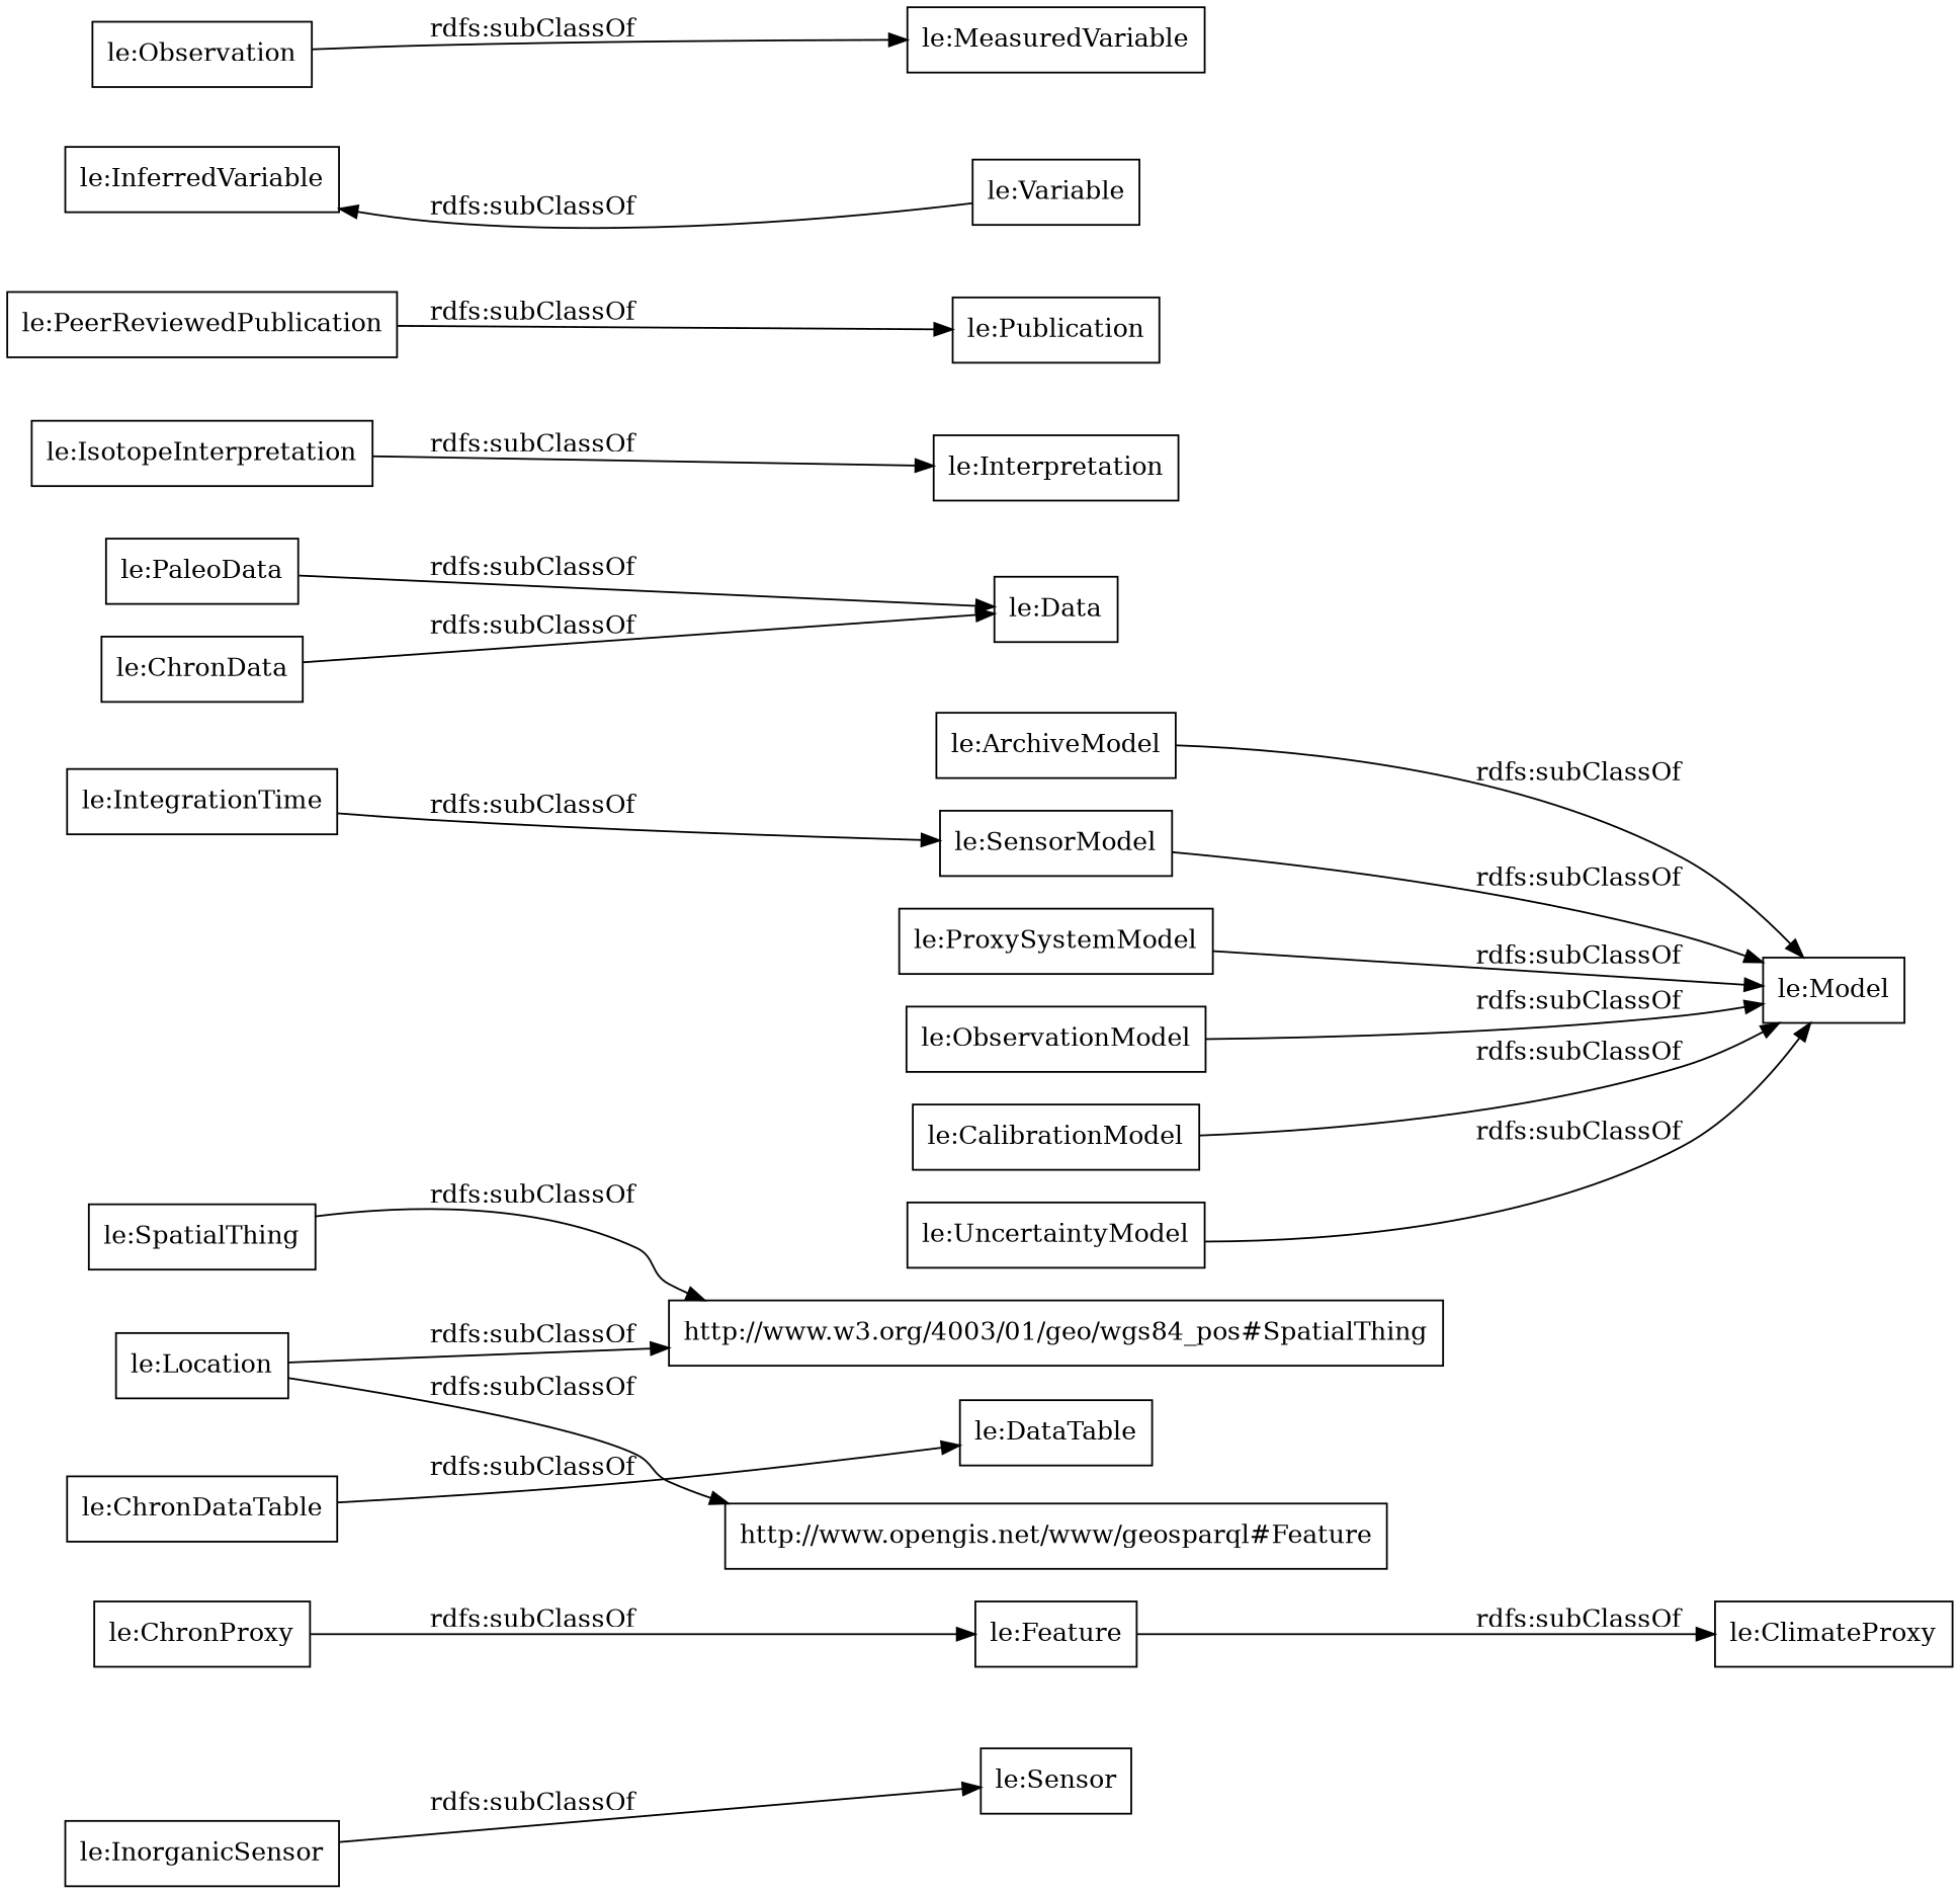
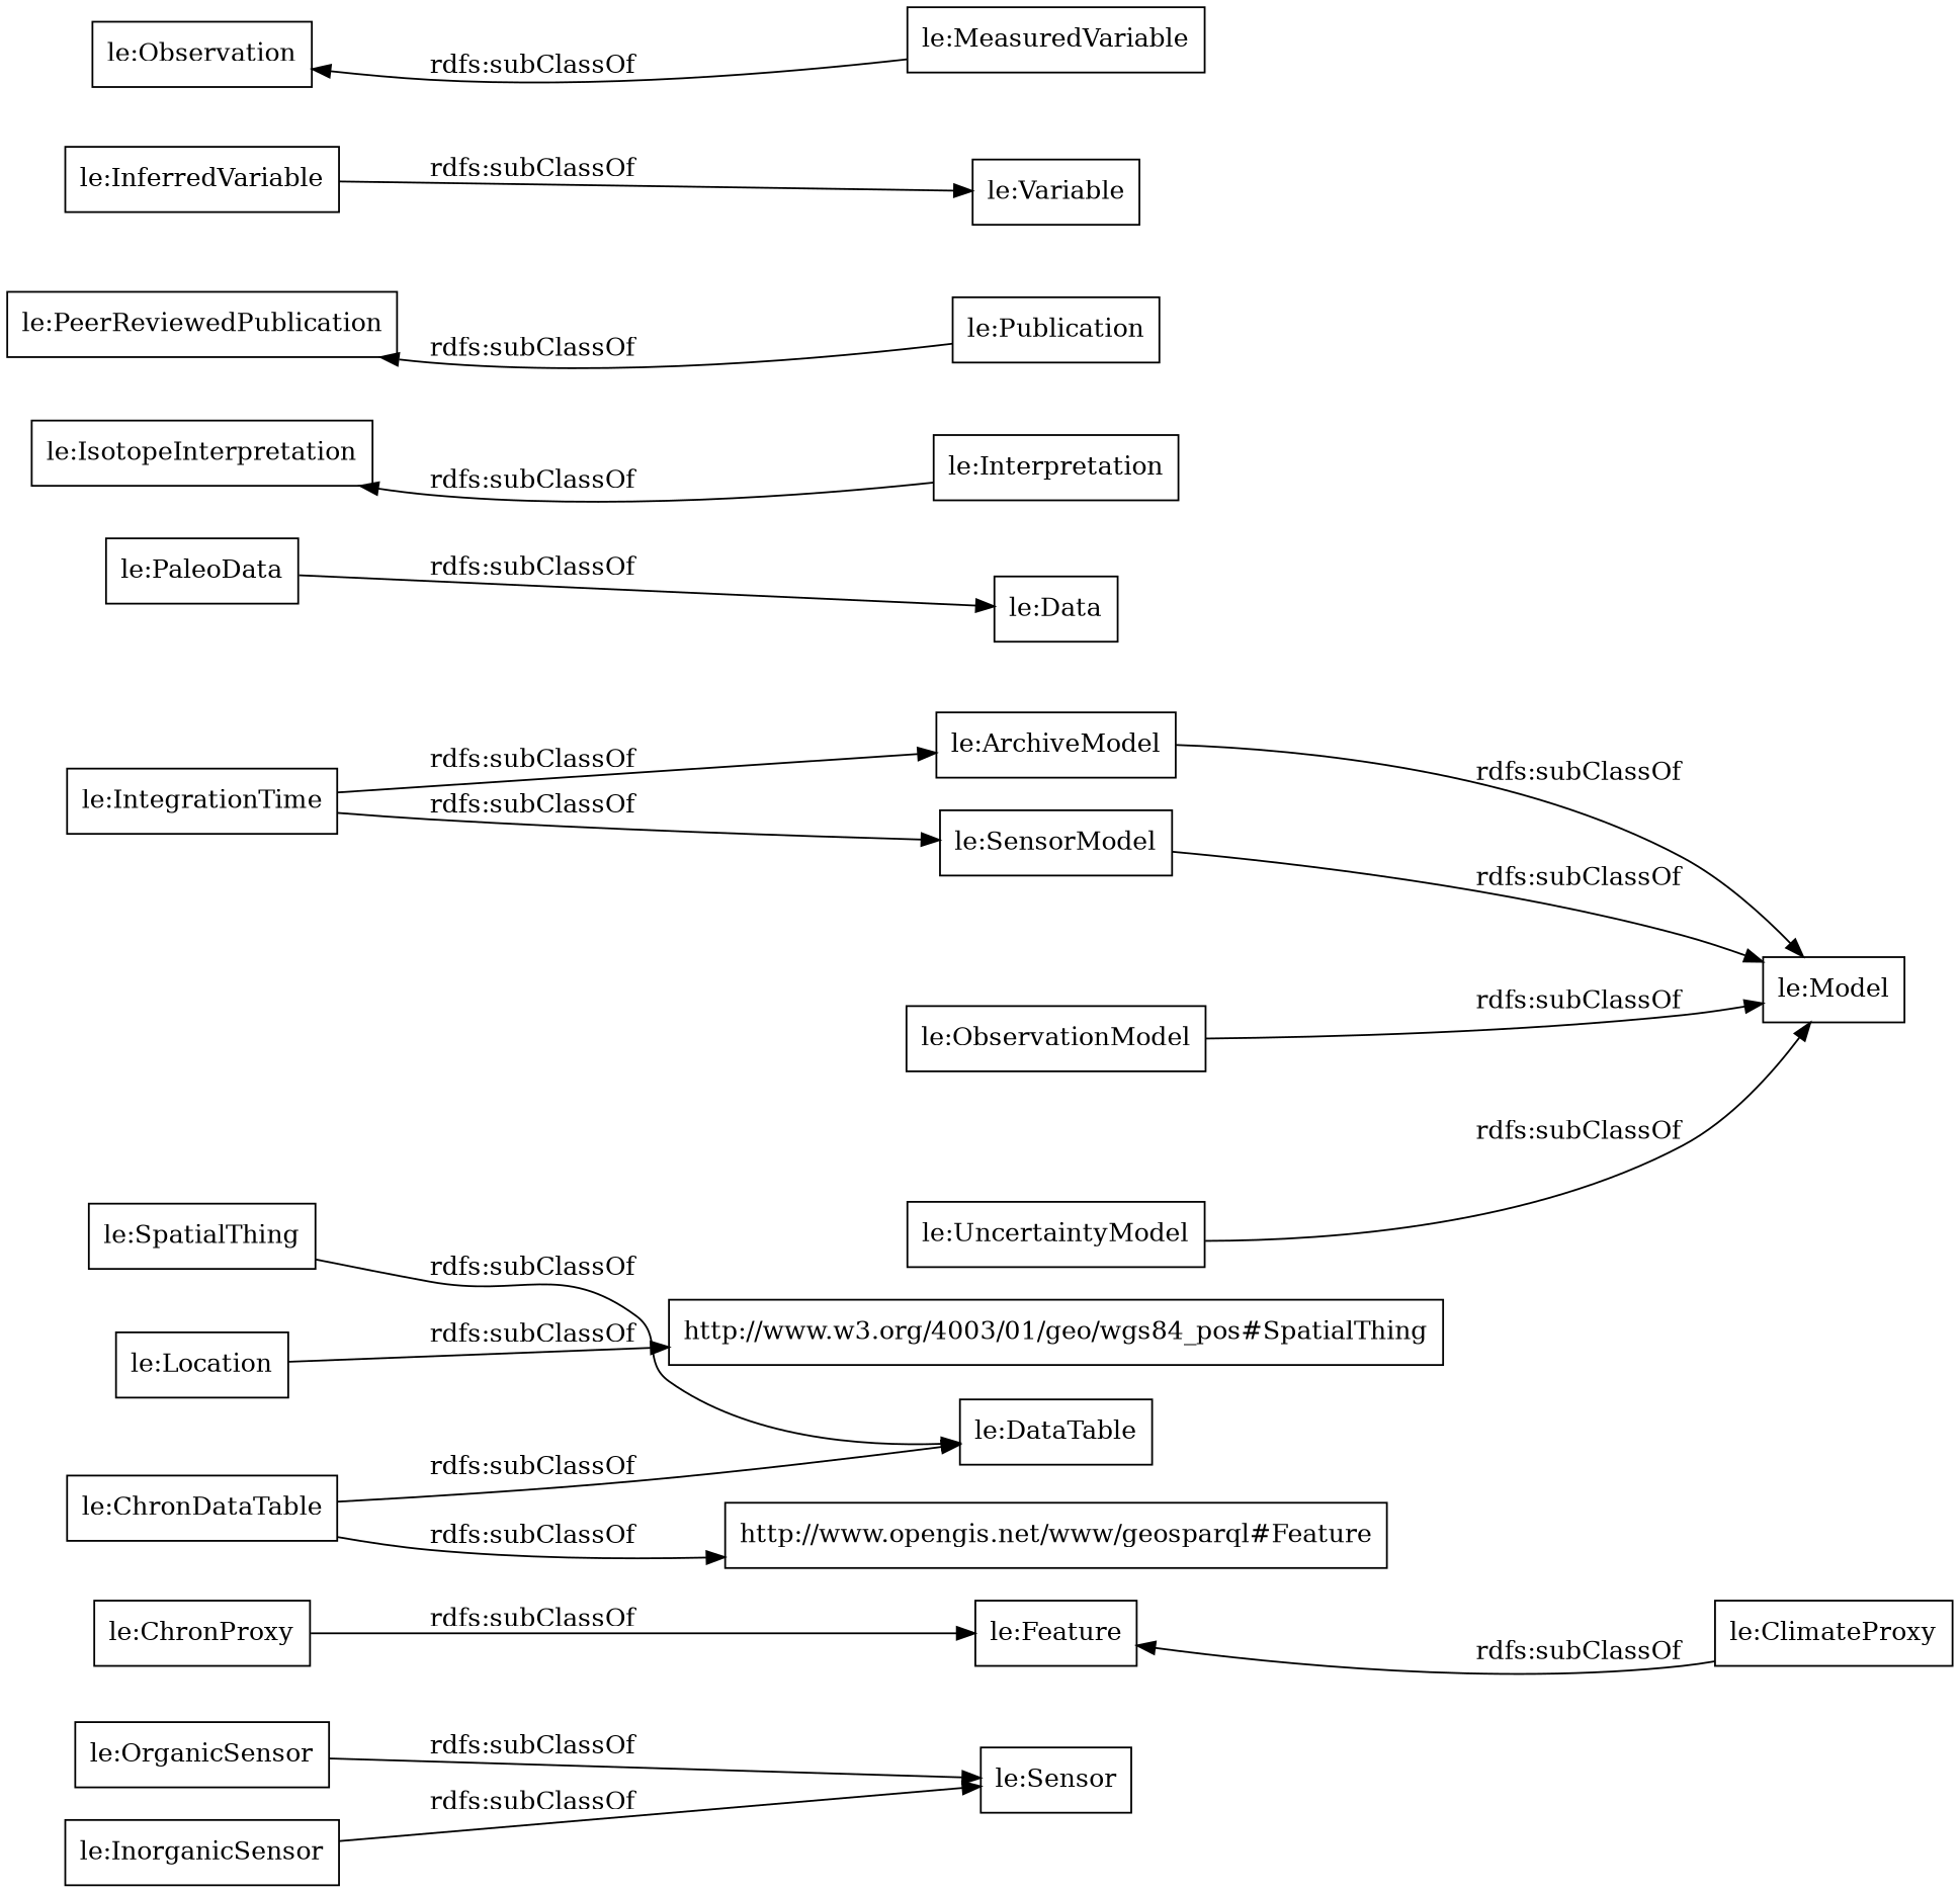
  digraph {
    rankdir=LR
    node [color=black shape=rectangle]
+   "le:OrganicSensor"
    "le:Sensor"
    n3 [label="le:Feature"]
    "le:ClimateProxy"
    n5 [label="le:SpatialThing"]
    "le:DataTable"
    n7 [label="http://www.w3.org/4003/01/geo/wgs84_pos#SpatialThing"]
    "le:Location"
    n9 [label="http://www.opengis.net/www/geosparql#Feature"]
    "le:IntegrationTime"
    "le:ArchiveModel"
    "le:SensorModel"
    "le:Model"
-   "le:ProxySystemModel"
    "le:InorganicSensor"
    "le:PaleoData"
    "le:Data"
    "le:ChronDataTable"
    "le:IsotopeInterpretation"
    "le:Interpretation"
    "le:PeerReviewedPublication"
    "le:Publication"
-   "le:ChronData"
    "le:ChronProxy"
    "le:ObservationModel"
-   "le:CalibrationModel"
    "le:InferredVariable"
    "le:Variable"
    "le:UncertaintyModel"
    "le:Observation"
    "le:MeasuredVariable"
-   n3 -> "le:ClimateProxy" [label="rdfs:subClassOf"]
-   n5 -> n7 [label="rdfs:subClassOf"]
+   "le:OrganicSensor" -> "le:Sensor" [label="rdfs:subClassOf"]
+   "le:ClimateProxy" -> n3 [label="rdfs:subClassOf"]
+   n5 -> "le:DataTable" [label="rdfs:subClassOf"]
    "le:Location" -> n7 [label="rdfs:subClassOf"]
-   "le:Location" -> n9 [label="rdfs:subClassOf"]
+   "le:ChronDataTable" -> n9 [label="rdfs:subClassOf"]
+   "le:IntegrationTime" -> "le:ArchiveModel" [label="rdfs:subClassOf"]
    "le:IntegrationTime" -> "le:SensorModel" [label="rdfs:subClassOf"]
    "le:ArchiveModel" -> "le:Model" [label="rdfs:subClassOf"]
    "le:SensorModel" -> "le:Model" [label="rdfs:subClassOf"]
-   "le:ProxySystemModel" -> "le:Model" [label="rdfs:subClassOf"]
    "le:InorganicSensor" -> "le:Sensor" [label="rdfs:subClassOf"]
    "le:PaleoData" -> "le:Data" [label="rdfs:subClassOf"]
    "le:ChronDataTable" -> "le:DataTable" [label="rdfs:subClassOf"]
-   "le:IsotopeInterpretation" -> "le:Interpretation" [label="rdfs:subClassOf"]
-   "le:PeerReviewedPublication" -> "le:Publication" [label="rdfs:subClassOf"]
-   "le:ChronData" -> "le:Data" [label="rdfs:subClassOf"]
+   "le:Interpretation" -> "le:IsotopeInterpretation" [label="rdfs:subClassOf"]
+   "le:Publication" -> "le:PeerReviewedPublication" [label="rdfs:subClassOf"]
    "le:ChronProxy" -> n3 [label="rdfs:subClassOf"]
    "le:ObservationModel" -> "le:Model" [label="rdfs:subClassOf"]
-   "le:CalibrationModel" -> "le:Model" [label="rdfs:subClassOf"]
-   "le:Variable" -> "le:InferredVariable" [label="rdfs:subClassOf"]
+   "le:InferredVariable" -> "le:Variable" [label="rdfs:subClassOf"]
    "le:UncertaintyModel" -> "le:Model" [label="rdfs:subClassOf"]
-   "le:Observation" -> "le:MeasuredVariable" [label="rdfs:subClassOf"]
+   "le:MeasuredVariable" -> "le:Observation" [label="rdfs:subClassOf"]
  }
